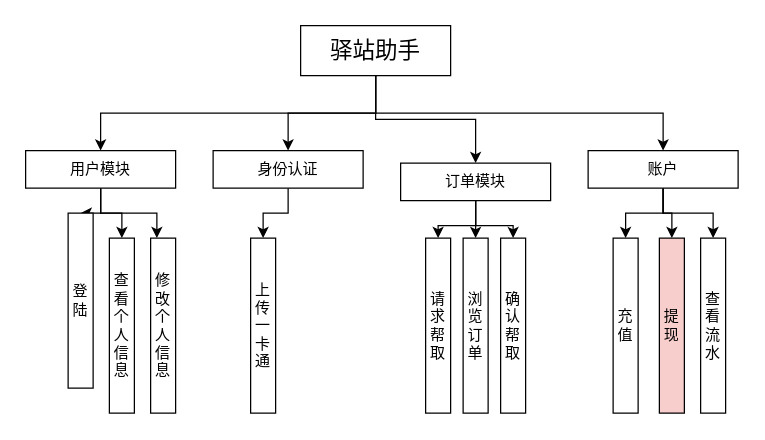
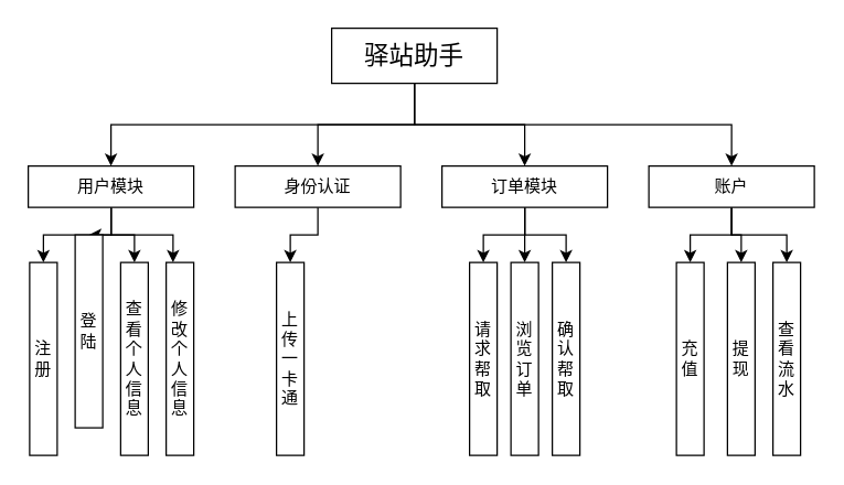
  <mxCell id="0" />
  <mxCell id="1" parent="0" />
  <mxCell id="2" style="edgeStyle=orthogonalEdgeStyle;rounded=0;orthogonalLoop=1;jettySize=auto;html=1;entryX=0.5;entryY=0;entryDx=0;entryDy=0;exitX=0.5;exitY=1;exitDx=0;exitDy=0;" parent="1" source="6" target="11" edge="1"><mxGeometry relative="1" as="geometry" /></mxCell>
  <mxCell id="3" style="edgeStyle=orthogonalEdgeStyle;rounded=0;orthogonalLoop=1;jettySize=auto;html=1;entryX=0.5;entryY=0;entryDx=0;entryDy=0;" parent="1" source="6" target="23" edge="1"><mxGeometry relative="1" as="geometry" /></mxCell>
  <mxCell id="4" style="edgeStyle=orthogonalEdgeStyle;rounded=0;orthogonalLoop=1;jettySize=auto;html=1;entryX=0.5;entryY=0;entryDx=0;entryDy=0;" parent="1" source="6" target="15" edge="1"><mxGeometry relative="1" as="geometry" /></mxCell>
  <mxCell id="5" style="edgeStyle=orthogonalEdgeStyle;rounded=0;orthogonalLoop=1;jettySize=auto;html=1;entryX=0.5;entryY=0;entryDx=0;entryDy=0;exitX=0.5;exitY=1;exitDx=0;exitDy=0;" parent="1" source="6" target="19" edge="1"><mxGeometry relative="1" as="geometry" /></mxCell>
  <mxCell id="6" value="&lt;font style=&quot;font-size: 18px&quot;&gt;驿站助手&lt;/font&gt;" style="rounded=0;whiteSpace=wrap;html=1;" parent="1" vertex="1"><mxGeometry x="240" y="20" width="120" height="40" as="geometry" /></mxCell>
+ <mxCell id="7" style="edgeStyle=orthogonalEdgeStyle;rounded=0;orthogonalLoop=1;jettySize=auto;html=1;entryX=0.5;entryY=0;entryDx=0;entryDy=0;" parent="1" source="11" target="20" edge="1"><mxGeometry relative="1" as="geometry" /></mxCell>
  <mxCell id="8" style="edgeStyle=orthogonalEdgeStyle;rounded=0;orthogonalLoop=1;jettySize=auto;html=1;entryX=0.5;entryY=0;entryDx=0;entryDy=0;" parent="1" source="11" target="21" edge="1"><mxGeometry relative="1" as="geometry" /></mxCell>
  <mxCell id="9" style="edgeStyle=orthogonalEdgeStyle;rounded=0;orthogonalLoop=1;jettySize=auto;html=1;entryX=0.5;entryY=0;entryDx=0;entryDy=0;" parent="1" source="11" target="29" edge="1"><mxGeometry relative="1" as="geometry" /></mxCell>
  <mxCell id="10" style="edgeStyle=orthogonalEdgeStyle;rounded=0;orthogonalLoop=1;jettySize=auto;html=1;entryX=0.25;entryY=0;entryDx=0;entryDy=0;" parent="1" source="11" target="30" edge="1"><mxGeometry relative="1" as="geometry" /></mxCell>
  <mxCell id="11" value="用户模块" style="rounded=0;whiteSpace=wrap;html=1;" parent="1" vertex="1"><mxGeometry x="20" y="120" width="120" height="30" as="geometry" /></mxCell>
  <mxCell id="12" style="edgeStyle=orthogonalEdgeStyle;rounded=0;orthogonalLoop=1;jettySize=auto;html=1;entryX=0.5;entryY=0;entryDx=0;entryDy=0;" parent="1" source="15" target="25" edge="1"><mxGeometry relative="1" as="geometry" /></mxCell>
  <mxCell id="13" style="edgeStyle=orthogonalEdgeStyle;rounded=0;orthogonalLoop=1;jettySize=auto;html=1;entryX=0.5;entryY=0;entryDx=0;entryDy=0;" parent="1" source="15" target="26" edge="1"><mxGeometry relative="1" as="geometry" /></mxCell>
  <mxCell id="14" style="edgeStyle=orthogonalEdgeStyle;rounded=0;orthogonalLoop=1;jettySize=auto;html=1;entryX=0.5;entryY=0;entryDx=0;entryDy=0;" parent="1" source="15" target="31" edge="1"><mxGeometry relative="1" as="geometry" /></mxCell>
- <mxCell id="15" value="订单模块" style="rounded=0;whiteSpace=wrap;html=1;" parent="1" vertex="1"><mxGeometry x="320" y="130" width="120" height="30" as="geometry" /></mxCell>
+ <mxCell id="15" value="订单模块" style="rounded=0;whiteSpace=wrap;html=1;" parent="1" vertex="1"><mxGeometry x="320" y="120" width="120" height="30" as="geometry" /></mxCell>
  <mxCell id="16" style="edgeStyle=orthogonalEdgeStyle;rounded=0;orthogonalLoop=1;jettySize=auto;html=1;entryX=0.5;entryY=0;entryDx=0;entryDy=0;" parent="1" source="19" target="27" edge="1"><mxGeometry relative="1" as="geometry" /></mxCell>
  <mxCell id="17" style="edgeStyle=orthogonalEdgeStyle;rounded=0;orthogonalLoop=1;jettySize=auto;html=1;entryX=0.5;entryY=0;entryDx=0;entryDy=0;" parent="1" source="19" target="32" edge="1"><mxGeometry relative="1" as="geometry" /></mxCell>
  <mxCell id="18" style="edgeStyle=orthogonalEdgeStyle;rounded=0;orthogonalLoop=1;jettySize=auto;html=1;entryX=0.5;entryY=0;entryDx=0;entryDy=0;" parent="1" source="19" target="28" edge="1"><mxGeometry relative="1" as="geometry" /></mxCell>
  <mxCell id="19" value="账户" style="rounded=0;whiteSpace=wrap;html=1;" parent="1" vertex="1"><mxGeometry x="470" y="120" width="120" height="30" as="geometry" /></mxCell>
+ <mxCell id="20" value="注册" style="rounded=0;whiteSpace=wrap;html=1;" parent="1" vertex="1"><mxGeometry x="21" y="190" width="20" height="140" as="geometry" /></mxCell>
  <mxCell id="21" value="登陆" style="rounded=0;whiteSpace=wrap;html=1;" parent="1" vertex="1"><mxGeometry x="54" y="170" width="20" height="140" as="geometry" /></mxCell>
  <mxCell id="22" style="edgeStyle=orthogonalEdgeStyle;rounded=0;orthogonalLoop=1;jettySize=auto;html=1;entryX=0.5;entryY=0;entryDx=0;entryDy=0;" parent="1" source="23" target="24" edge="1"><mxGeometry relative="1" as="geometry" /></mxCell>
  <mxCell id="23" value="身份认证" style="rounded=0;whiteSpace=wrap;html=1;" parent="1" vertex="1"><mxGeometry x="170" y="120" width="120" height="30" as="geometry" /></mxCell>
  <mxCell id="24" value="上传一卡通" style="rounded=0;whiteSpace=wrap;html=1;" parent="1" vertex="1"><mxGeometry x="200" y="190" width="20" height="140" as="geometry" /></mxCell>
  <mxCell id="25" value="请求&lt;br&gt;帮&lt;br&gt;取" style="rounded=0;whiteSpace=wrap;html=1;" parent="1" vertex="1"><mxGeometry x="340" y="190" width="20" height="140" as="geometry" /></mxCell>
  <mxCell id="26" value="浏览订单" style="rounded=0;whiteSpace=wrap;html=1;" parent="1" vertex="1"><mxGeometry x="370" y="190" width="20" height="140" as="geometry" /></mxCell>
  <mxCell id="27" value="充值" style="rounded=0;whiteSpace=wrap;html=1;" parent="1" vertex="1"><mxGeometry x="490" y="190" width="20" height="140" as="geometry" /></mxCell>
  <mxCell id="28" value="查看流水" style="rounded=0;whiteSpace=wrap;html=1;" parent="1" vertex="1"><mxGeometry x="560" y="190" width="20" height="140" as="geometry" /></mxCell>
  <mxCell id="29" value="查看个人信息" style="rounded=0;whiteSpace=wrap;html=1;" parent="1" vertex="1"><mxGeometry x="87" y="190" width="20" height="140" as="geometry" /></mxCell>
  <mxCell id="30" value="修改个人信息" style="rounded=0;whiteSpace=wrap;html=1;" parent="1" vertex="1"><mxGeometry x="120" y="190" width="20" height="140" as="geometry" /></mxCell>
  <mxCell id="31" value="确认帮取" style="rounded=0;whiteSpace=wrap;html=1;" parent="1" vertex="1"><mxGeometry x="400" y="190" width="20" height="140" as="geometry" /></mxCell>
- <mxCell id="32" value="提现" style="rounded=0;whiteSpace=wrap;html=1;fillColor=#f8cecc;" parent="1" vertex="1"><mxGeometry x="527" y="190" width="20" height="140" as="geometry" /></mxCell>
+ <mxCell id="32" value="提现" style="rounded=0;whiteSpace=wrap;html=1;" parent="1" vertex="1"><mxGeometry x="527" y="190" width="20" height="140" as="geometry" /></mxCell>
